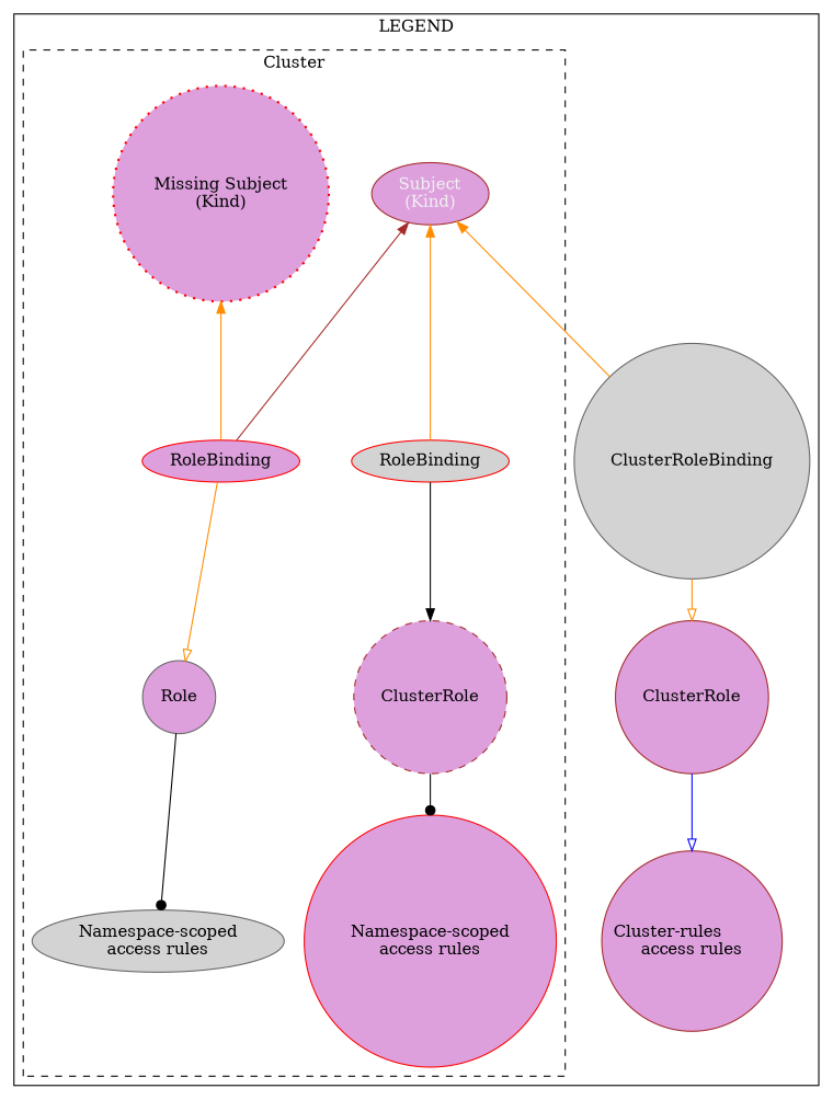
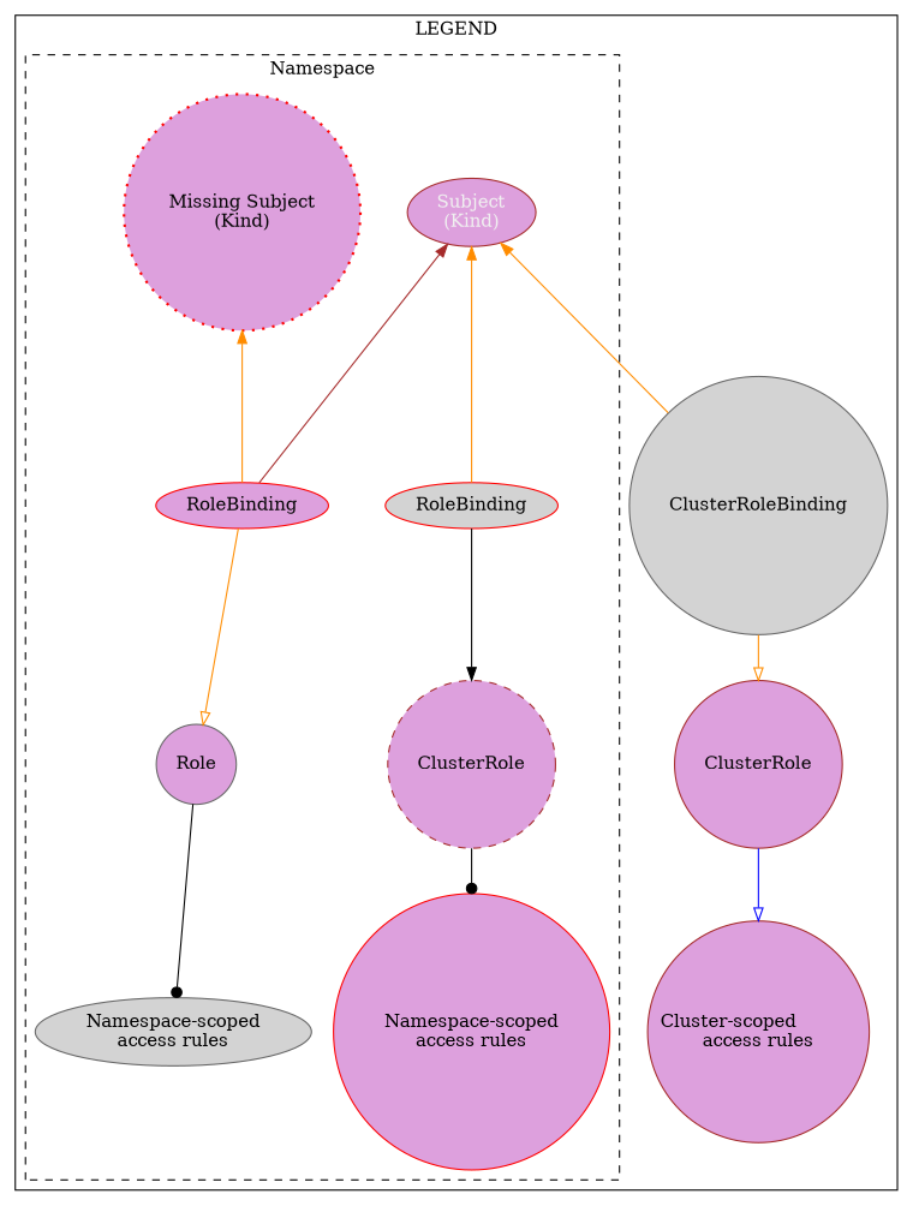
  digraph {
    newrank=true
    node [color=brown fillcolor=plum fontcolor="#030303" penwidth=1.0 shape=circle style=filled]
    edge [color=darkorange]
    n1 [label=ClusterRole style="filled,dashed"]
    n2 [color=gray40 label=Role]
    n3 [label=ClusterRole]
    n4 [color=red label="Missing Subject\n(Kind)" penwidth=2.0 style="dotted,filled"]
    n5 [color=red label=RoleBinding shape=ellipse]
    n6 [fontcolor="#f0f0f0" label="Subject\n(Kind)" shape=ellipse]
    n7 [color=red fillcolor=lightgrey label=RoleBinding shape=ellipse]
    n8 [color=red label="Namespace-scoped\naccess rules" fontcolor="" penwidth=""]
    n9 [color=gray40 fillcolor=lightgrey label="Namespace-scoped\laccess rules" shape=ellipse fontcolor="" penwidth=""]
-   n10 [label="Cluster-rules\laccess rules" fontcolor="" penwidth=""]
+   n10 [label="Cluster-scoped\laccess rules" fontcolor="" penwidth=""]
    n11 [color=gray40 fillcolor=lightgrey label=ClusterRoleBinding]
    subgraph sub_1 {
      rank=same
      n1
      n2
      n3
    }
    subgraph cluster_2 {
      ID=cluster_s0
      label=LEGEND
      n3
      n10
      n11
      subgraph cluster_3 {
        ID=cluster_s0
-       label=Cluster
+       label=Namespace
        style=dashed
        n1
        n2
        n4
        n5
        n6
        n7
        n8
        n9
      }
    }
    n1 -> n8 [arrowhead=dot color=black]
    n2 -> n9 [arrowhead=dot color=black]
    n3 -> n10 [arrowhead=onormal color=blue]
    n4 -> n5 [dir=back]
    n5 -> n2 [arrowhead=onormal]
    n6 -> n5 [color=brown dir=back]
    n6 -> n7 [dir=back]
    n6 -> n11 [dir=back]
    n7 -> n1 [arrowhead=normal color=black]
    n11 -> n3 [arrowhead=onormal]
  }
